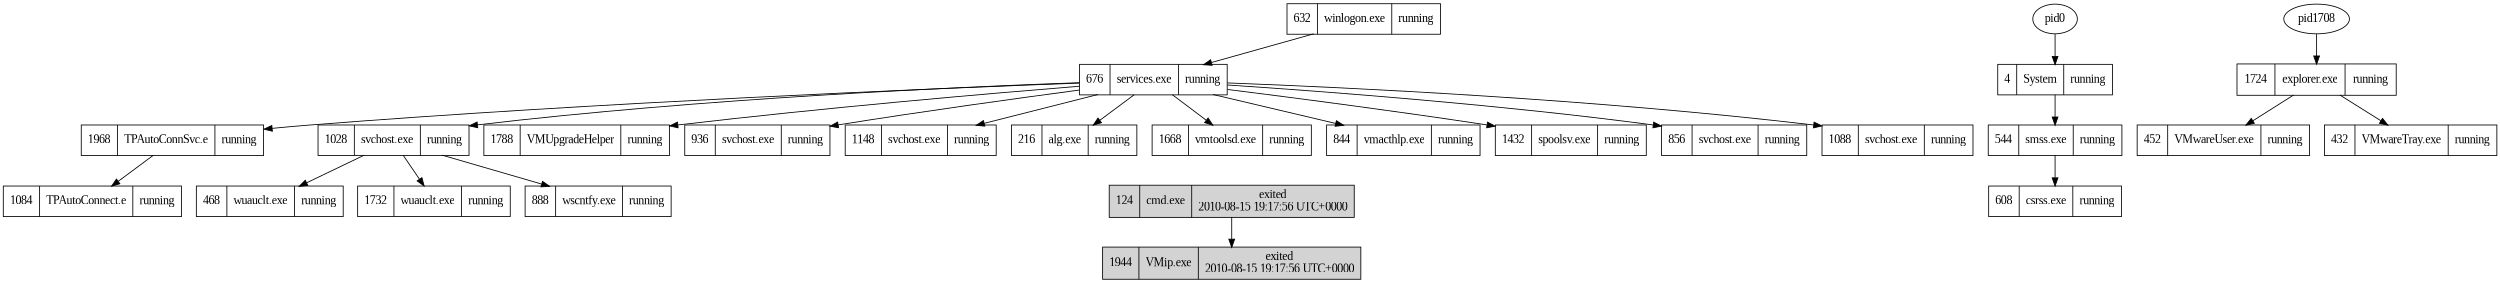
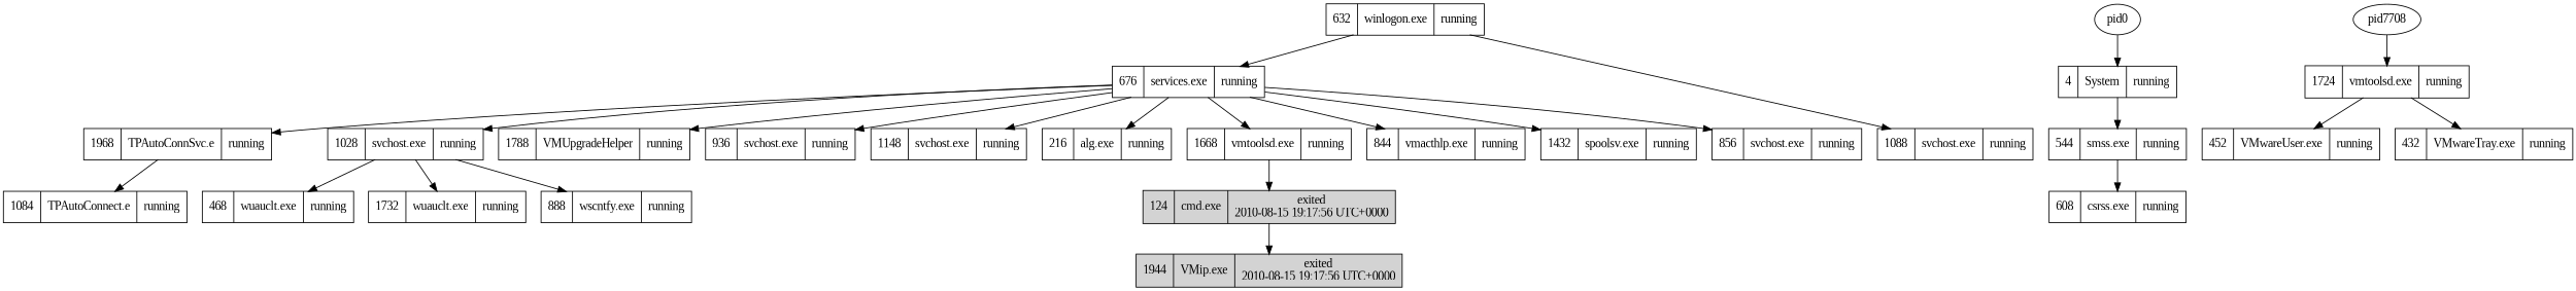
  digraph {
    fontname="Liberation Serif"
    rankdir=TB
    node [fontname="Liberation Serif" shape=record]
    edge [fontname="Liberation Serif"]
    n1 [label="676 | services.exe |running"]
    n2 [label="1968 | TPAutoConnSvc.e |running"]
    n3 [label="1028 | svchost.exe |running"]
    n4 [label="1788 | VMUpgradeHelper |running"]
    n5 [label="936 | svchost.exe |running"]
    n6 [label="1148 | svchost.exe |running"]
    n7 [label="216 | alg.exe |running"]
    n8 [label="1668 | vmtoolsd.exe |running"]
    n9 [label="1088 | svchost.exe |running"]
    n10 [label="844 | vmacthlp.exe |running"]
    n11 [label="1432 | spoolsv.exe |running"]
    n12 [label="856 | svchost.exe |running"]
    n13 [label="1084 | TPAutoConnect.e |running"]
    n14 [label="468 | wuauclt.exe |running"]
    n15 [label="1732 | wuauclt.exe |running"]
    n16 [label="888 | wscntfy.exe |running"]
    n17 [fillcolor=lightgray label="124 | cmd.exe |exited\n2010-08-15 19:17:56 UTC+0000" style=filled]
    n18 [label="4 | System |running"]
    n19 [label="544 | smss.exe |running"]
    pid0 [shape=""]
    n21 [label="608 | csrss.exe |running"]
    n22 [label="632 | winlogon.exe |running"]
-   n23 [label="1724 | explorer.exe |running"]
+   n23 [label="1724 | vmtoolsd.exe |running"]
    n24 [label="452 | VMwareUser.exe |running"]
    n25 [label="432 | VMwareTray.exe |running"]
-   pid1708 [shape=""]
+   pid1708 [label=pid7708 shape=""]
    n27 [fillcolor=lightgray label="1944 | VMip.exe |exited\n2010-08-15 19:17:56 UTC+0000" style=filled]
    n1 -> n2
    n1 -> n3
    n1 -> n4
    n1 -> n5
    n1 -> n6
    n1 -> n7
    n1 -> n8
-   n1 -> n9
+   n22 -> n9
    n1 -> n10
    n1 -> n11
    n1 -> n12
    n2 -> n13
    n3 -> n14
    n3 -> n15
    n3 -> n16
+   n8 -> n17
    n17 -> n27
    n18 -> n19
    n19 -> n21
    pid0 -> n18
    n22 -> n1
    n23 -> n24
    n23 -> n25
    pid1708 -> n23
  }
